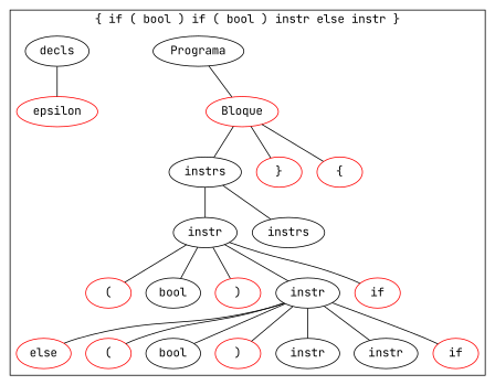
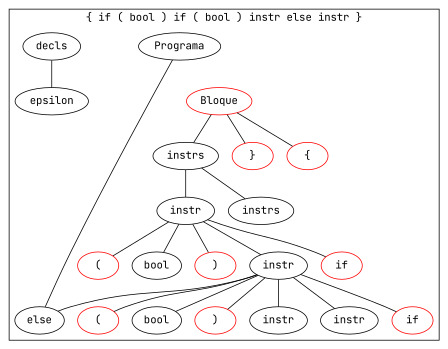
  graph {
    fontname="JetBrains Mono"
    node [fontname="JetBrains Mono" color=red]
    edge [fontname="JetBrains Mono"]
    n1 [label=Programa color=""]
    n2 [label=Bloque]
    n3 [label="{"]
    n4 [label=decls color=""]
    n5 [label=instrs color=""]
    n6 [label="}"]
-   n7 [label=epsilon]
+   n7 [color=black label=epsilon]
    n8 [label=instrs color=""]
    n9 [label=instr color=""]
    if
    n11 [label="("]
    bool [color=""]
    n13 [label=")"]
    n14 [label=instr color=""]
    n15 [label=if]
    n16 [label="("]
    n17 [label=bool color=""]
    n18 [label=")"]
    n19 [label=instr color=""]
-   n20 [label=else]
+   n20 [color=black label=else]
    n21 [label=instr color=""]
    subgraph cluster_1 {
      label="{ if ( bool ) if ( bool ) instr else instr }"
      n1
      n2
      n3
      n4
      n5
      n6
      n7
      n8
      n9
      if
      n11
      bool
      n13
      n14
      n15
      n16
      n17
      n18
      n19
      n20
      n21
    }
-   n1 -- n2
+   n1 -- n20
    n2 -- n3
    n2 -- n5
    n2 -- n6
    n4 -- n7
    n5 -- n8
    n5 -- n9
    n9 -- if
    n9 -- n11
    n9 -- bool
    n9 -- n13
    n9 -- n14
    n14 -- n15
    n14 -- n16
    n14 -- n17
    n14 -- n18
    n14 -- n19
    n14 -- n20
    n14 -- n21
  }
